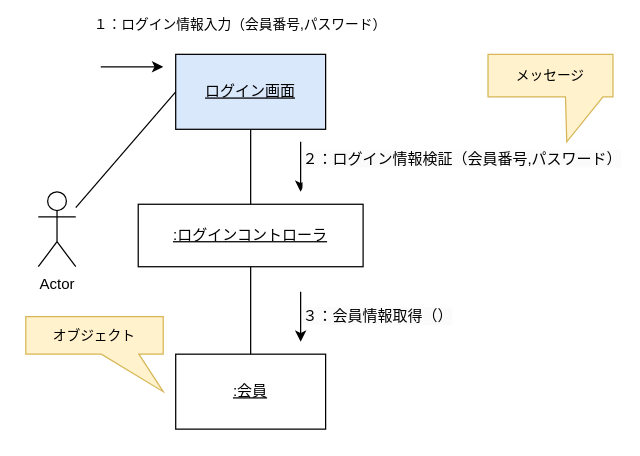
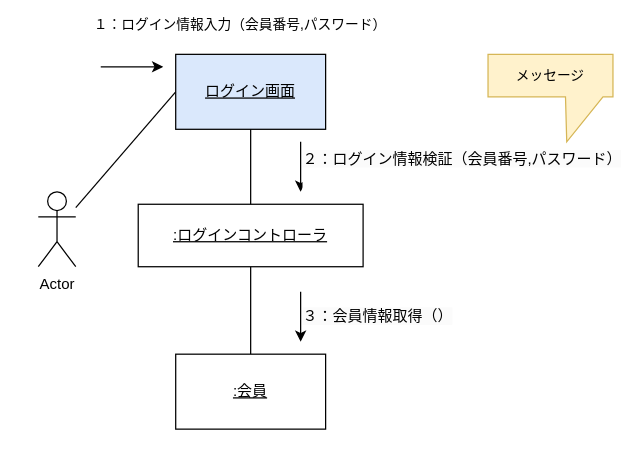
  <mxCell id="0" />
  <mxCell id="1" parent="0" />
  <mxCell id="2" style="edgeStyle=none;html=1;entryX=0;entryY=0.5;entryDx=0;entryDy=0;strokeColor=default;endArrow=none;endFill=0;" parent="1" source="3" target="4" edge="1"><mxGeometry relative="1" as="geometry" /></mxCell>
  <mxCell id="3" value="Actor" style="shape=umlActor;verticalLabelPosition=bottom;verticalAlign=top;html=1;outlineConnect=0;" parent="1" vertex="1"><mxGeometry x="30" y="130" width="30" height="60" as="geometry" /></mxCell>
  <mxCell id="4" value="ログイン画面" style="rounded=0;whiteSpace=wrap;html=1;fontStyle=4;fillColor=#dae8fc;" parent="1" vertex="1"><mxGeometry x="140" y="20" width="120" height="60" as="geometry" /></mxCell>
  <mxCell id="5" style="edgeStyle=none;html=1;entryX=0.5;entryY=0;entryDx=0;entryDy=0;strokeColor=default;endArrow=none;endFill=0;" parent="1" source="6" target="7" edge="1"><mxGeometry relative="1" as="geometry" /></mxCell>
  <mxCell id="6" value=":ログインコントローラ" style="rounded=0;whiteSpace=wrap;html=1;fontStyle=4" parent="1" vertex="1"><mxGeometry x="110" y="140" width="180" height="50" as="geometry" /></mxCell>
  <mxCell id="7" value=":会員" style="rounded=0;whiteSpace=wrap;html=1;fontStyle=4" parent="1" vertex="1"><mxGeometry x="140" y="260" width="120" height="60" as="geometry" /></mxCell>
  <mxCell id="8" value="" style="endArrow=none;html=1;entryX=0.5;entryY=1;entryDx=0;entryDy=0;" parent="1" source="6" target="4" edge="1"><mxGeometry width="50" height="50" relative="1" as="geometry"><mxPoint x="150" y="170" as="sourcePoint" /><mxPoint x="200" y="120" as="targetPoint" /></mxGeometry></mxCell>
  <mxCell id="9" value="&#10;&lt;span style=&quot;color: rgb(0, 0, 0); font-family: Helvetica; font-size: 11px; font-style: normal; font-variant-ligatures: normal; font-variant-caps: normal; font-weight: 400; letter-spacing: normal; orphans: 2; text-indent: 0px; text-transform: none; widows: 2; word-spacing: 0px; -webkit-text-stroke-width: 0px; text-decoration-thickness: initial; text-decoration-style: initial; text-decoration-color: initial; float: none; display: inline !important;&quot;&gt;１：ログイン情報入力（会員番号,パスワード）&lt;/span&gt;&#10;&#10;" style="endArrow=classic;html=1;strokeColor=default;horizontal=1;fontSize=11;verticalAlign=top;align=right;labelBackgroundColor=none;labelPosition=left;verticalLabelPosition=bottom;" parent="1" edge="1"><mxGeometry x="1" y="190" width="50" height="50" relative="1" as="geometry"><mxPoint x="80" y="30" as="sourcePoint" /><mxPoint x="130" y="30" as="targetPoint" /><mxPoint x="180" y="130" as="offset" /></mxGeometry></mxCell>
  <mxCell id="10" value="&#10;&lt;span style=&quot;color: rgb(0, 0, 0); font-family: Helvetica; font-size: 12px; font-style: normal; font-variant-ligatures: normal; font-variant-caps: normal; font-weight: 400; letter-spacing: normal; orphans: 2; text-indent: 0px; text-transform: none; widows: 2; word-spacing: 0px; -webkit-text-stroke-width: 0px; background-color: rgb(251, 251, 251); text-decoration-thickness: initial; text-decoration-style: initial; text-decoration-color: initial; float: none; display: inline !important;&quot;&gt;２：ログイン情報検証（会員番号,パスワード）&lt;/span&gt;&#10;&#10;" style="endArrow=classic;html=1;strokeColor=default;align=left;" parent="1" edge="1"><mxGeometry width="50" height="50" relative="1" as="geometry"><mxPoint x="240" y="90" as="sourcePoint" /><mxPoint x="240" y="130" as="targetPoint" /></mxGeometry></mxCell>
  <mxCell id="11" value="&lt;span style=&quot;font-size: 12px; background-color: rgb(251, 251, 251);&quot;&gt;３：会員情報取得（）&lt;/span&gt;" style="endArrow=classic;html=1;strokeColor=default;align=left;" parent="1" edge="1"><mxGeometry width="50" height="50" relative="1" as="geometry"><mxPoint x="240" y="210" as="sourcePoint" /><mxPoint x="240" y="250" as="targetPoint" /></mxGeometry></mxCell>
- <mxCell id="12" value="オブジェクト" style="shape=callout;whiteSpace=wrap;html=1;perimeter=calloutPerimeter;fontSize=11;position2=1;base=30;fillColor=#fff2cc;strokeColor=#d6b656;size=30;position=0.55;" parent="1" vertex="1"><mxGeometry x="20" y="230" width="110" height="60" as="geometry" /></mxCell>
  <mxCell id="13" value="メッセージ" style="shape=callout;whiteSpace=wrap;html=1;perimeter=calloutPerimeter;fontSize=11;position2=0.63;base=30;fillColor=#fff2cc;strokeColor=#d6b656;size=36;position=0.62;" parent="1" vertex="1"><mxGeometry x="390" y="20" width="100" height="70" as="geometry" /></mxCell>
